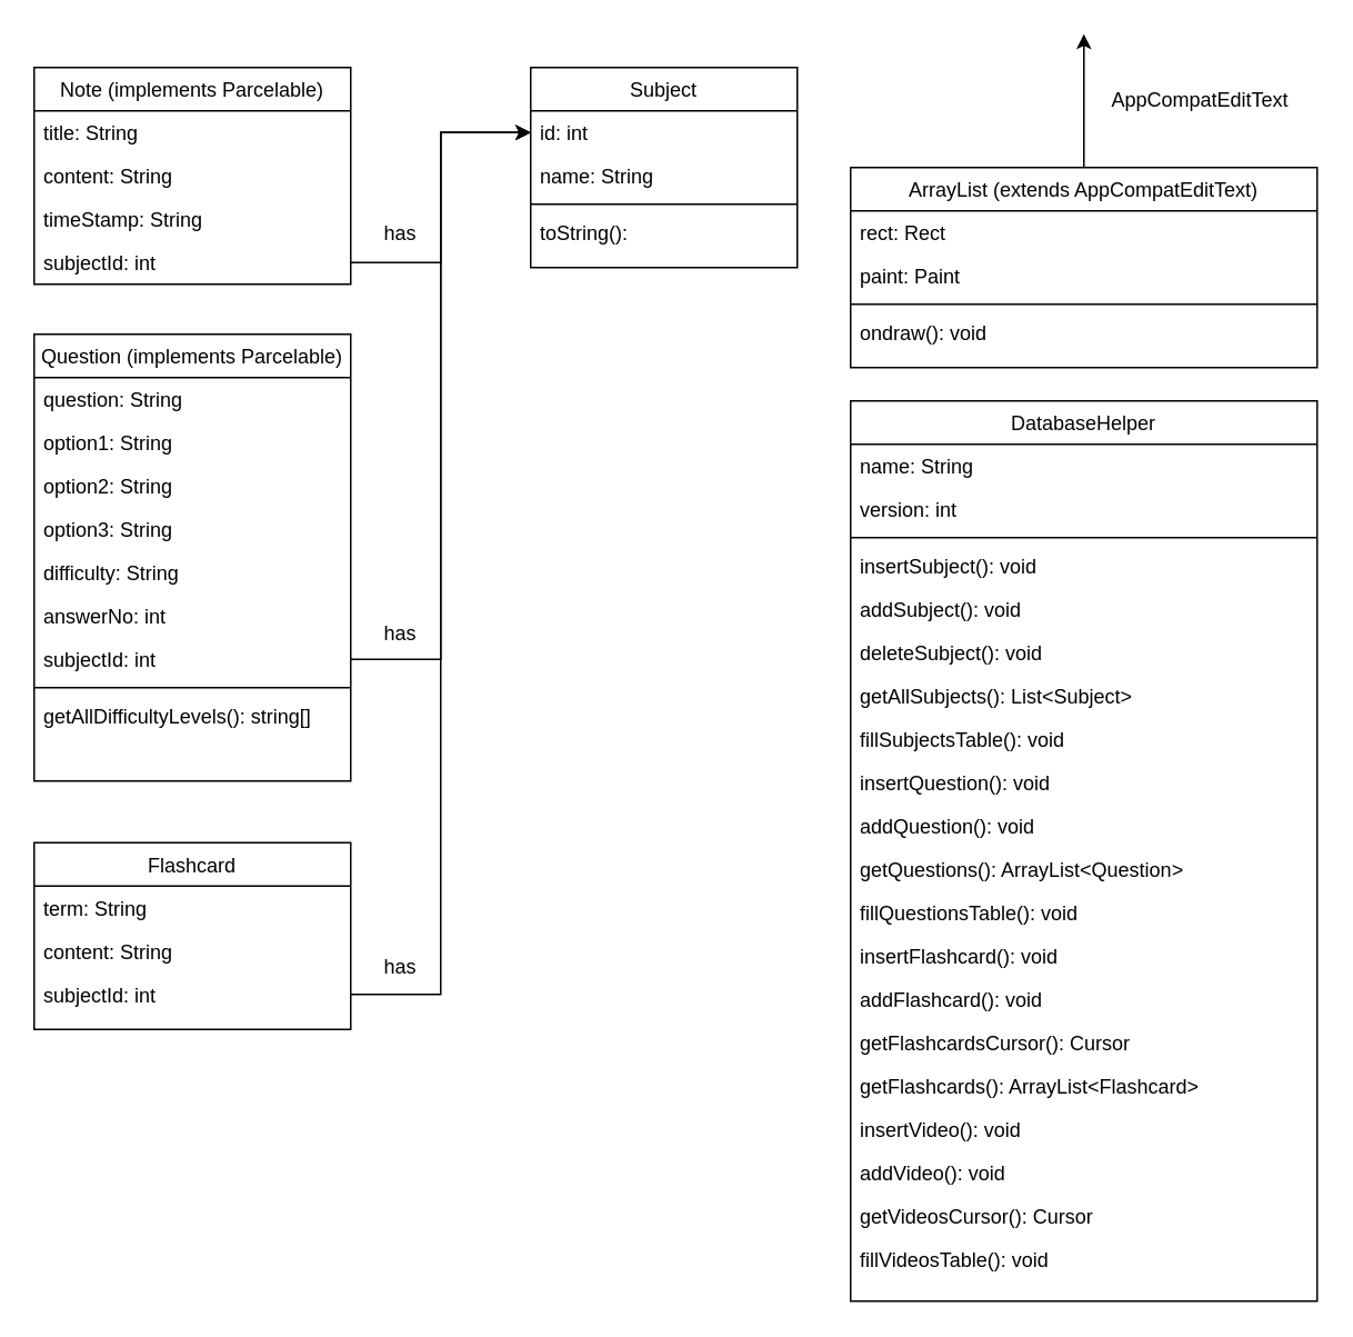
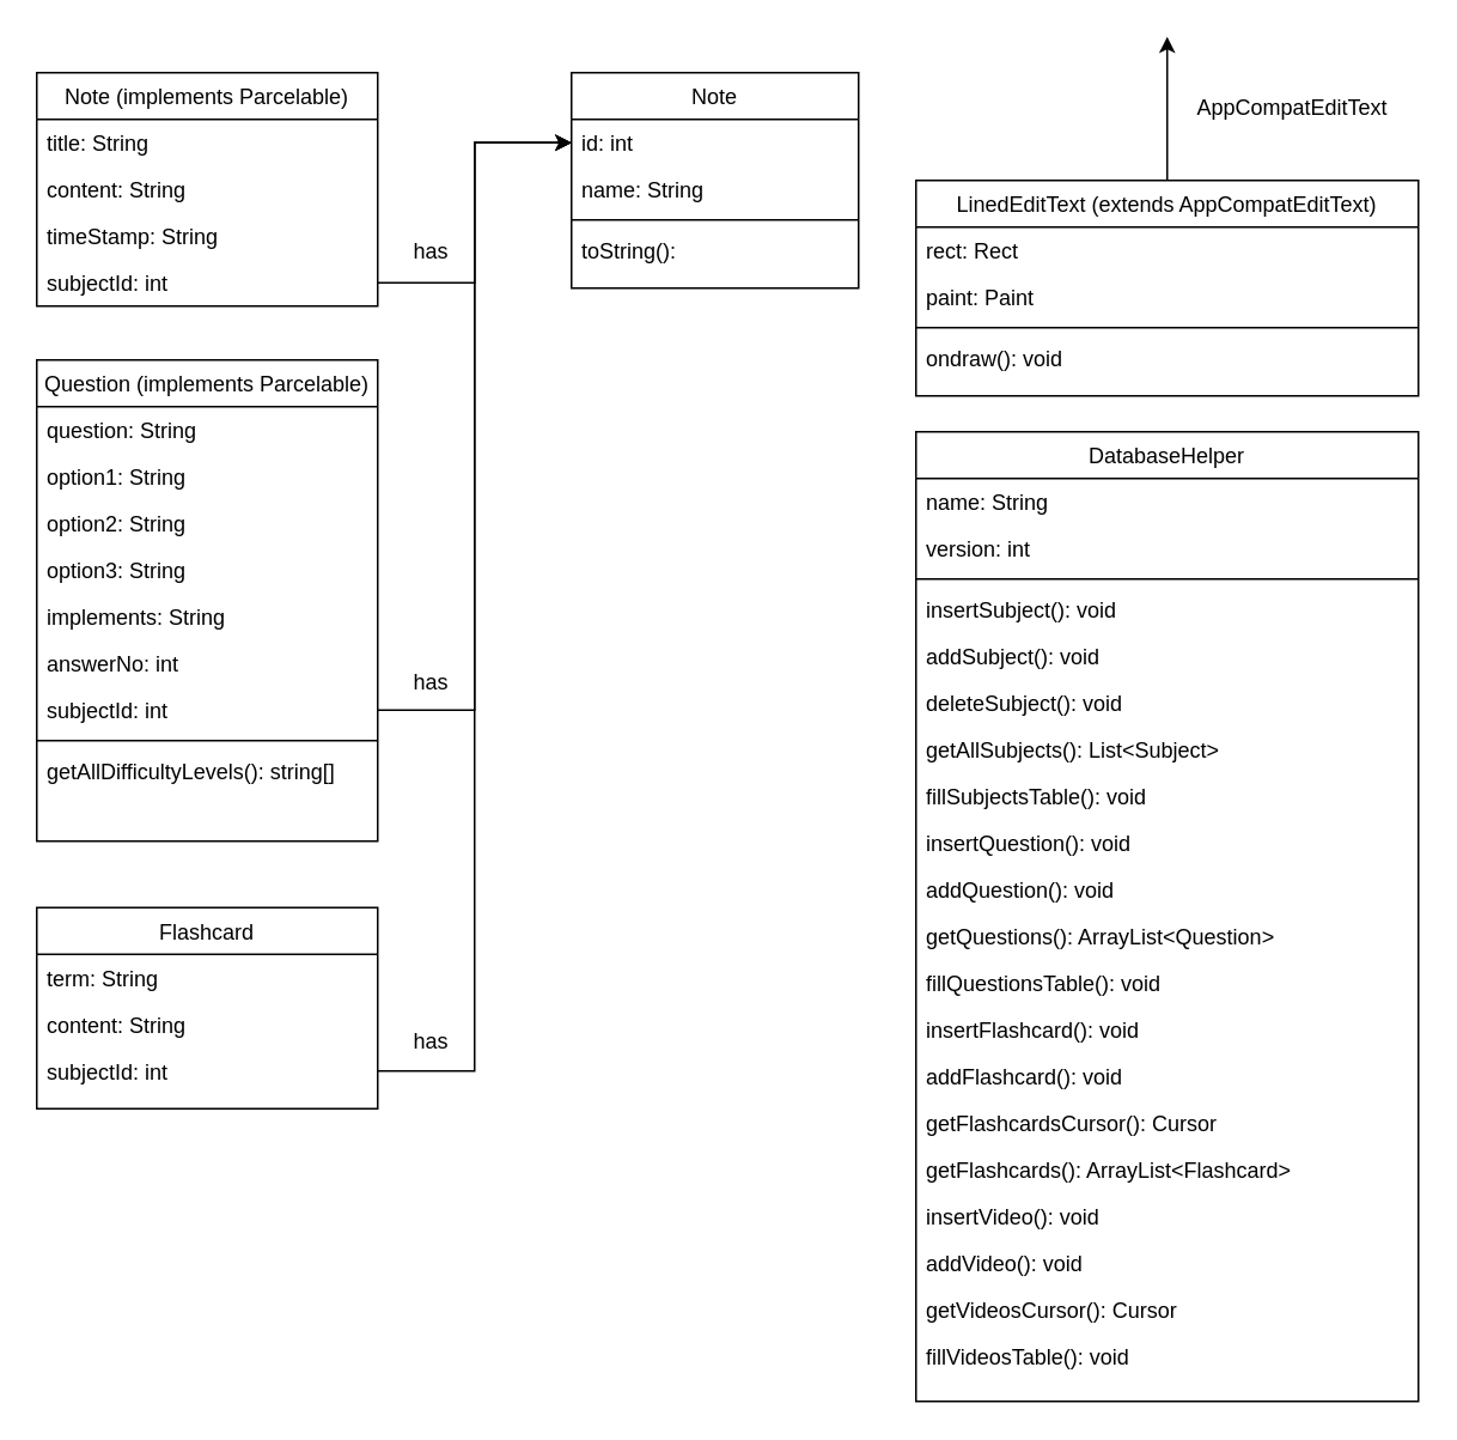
  <mxCell id="0" />
  <mxCell id="1" parent="0" />
  <mxCell id="2" style="edgeStyle=orthogonalEdgeStyle;rounded=0;orthogonalLoop=1;jettySize=auto;html=1;" parent="1" source="17" target="9" edge="1"><mxGeometry relative="1" as="geometry" /></mxCell>
  <mxCell id="3" style="edgeStyle=orthogonalEdgeStyle;rounded=0;orthogonalLoop=1;jettySize=auto;html=1;" parent="1" source="31" target="9" edge="1"><mxGeometry relative="1" as="geometry"><mxPoint x="300" y="90" as="targetPoint" /></mxGeometry></mxCell>
  <mxCell id="4" value="has" style="text;html=1;strokeColor=none;fillColor=none;align=center;verticalAlign=middle;whiteSpace=wrap;rounded=0;" parent="1" vertex="1"><mxGeometry x="220" y="130" width="40" height="20" as="geometry" /></mxCell>
  <mxCell id="5" value="has" style="text;html=1;strokeColor=none;fillColor=none;align=center;verticalAlign=middle;whiteSpace=wrap;rounded=0;" parent="1" vertex="1"><mxGeometry x="220" y="370" width="40" height="20" as="geometry" /></mxCell>
  <mxCell id="6" value="has" style="text;html=1;strokeColor=none;fillColor=none;align=center;verticalAlign=middle;whiteSpace=wrap;rounded=0;" parent="1" vertex="1"><mxGeometry x="220" y="570" width="40" height="20" as="geometry" /></mxCell>
  <mxCell id="7" style="edgeStyle=orthogonalEdgeStyle;rounded=0;orthogonalLoop=1;jettySize=auto;html=1;" parent="1" source="25" target="9" edge="1"><mxGeometry relative="1" as="geometry" /></mxCell>
- <mxCell id="8" value="Subject" style="swimlane;fontStyle=0;align=center;verticalAlign=top;childLayout=stackLayout;horizontal=1;startSize=26;horizontalStack=0;resizeParent=1;resizeLast=0;collapsible=1;marginBottom=0;rounded=0;shadow=0;strokeWidth=1;" parent="1" vertex="1"><mxGeometry x="318" y="40" width="160" height="120" as="geometry"><mxRectangle x="550" y="140" width="160" height="26" as="alternateBounds" /></mxGeometry></mxCell>
+ <mxCell id="8" value="Note" style="swimlane;fontStyle=0;align=center;verticalAlign=top;childLayout=stackLayout;horizontal=1;startSize=26;horizontalStack=0;resizeParent=1;resizeLast=0;collapsible=1;marginBottom=0;rounded=0;shadow=0;strokeWidth=1;" parent="1" vertex="1"><mxGeometry x="318" y="40" width="160" height="120" as="geometry"><mxRectangle x="550" y="140" width="160" height="26" as="alternateBounds" /></mxGeometry></mxCell>
  <mxCell id="9" value="id: int" style="text;align=left;verticalAlign=top;spacingLeft=4;spacingRight=4;overflow=hidden;rotatable=0;points=[[0,0.5],[1,0.5]];portConstraint=eastwest;" parent="8" vertex="1"><mxGeometry y="26" width="160" height="26" as="geometry" /></mxCell>
  <mxCell id="10" value="name: String" style="text;align=left;verticalAlign=top;spacingLeft=4;spacingRight=4;overflow=hidden;rotatable=0;points=[[0,0.5],[1,0.5]];portConstraint=eastwest;rounded=0;shadow=0;html=0;" parent="8" vertex="1"><mxGeometry y="52" width="160" height="26" as="geometry" /></mxCell>
  <mxCell id="11" value="" style="line;html=1;strokeWidth=1;align=left;verticalAlign=middle;spacingTop=-1;spacingLeft=3;spacingRight=3;rotatable=0;labelPosition=right;points=[];portConstraint=eastwest;" parent="8" vertex="1"><mxGeometry y="78" width="160" height="8" as="geometry" /></mxCell>
  <mxCell id="12" value="toString(): " style="text;align=left;verticalAlign=top;spacingLeft=4;spacingRight=4;overflow=hidden;rotatable=0;points=[[0,0.5],[1,0.5]];portConstraint=eastwest;" parent="8" vertex="1"><mxGeometry y="86" width="160" height="26" as="geometry" /></mxCell>
  <mxCell id="13" value="Note (implements Parcelable)" style="swimlane;fontStyle=0;align=center;verticalAlign=top;childLayout=stackLayout;horizontal=1;startSize=26;horizontalStack=0;resizeParent=1;resizeLast=0;collapsible=1;marginBottom=0;rounded=0;shadow=0;strokeWidth=1;" parent="1" vertex="1"><mxGeometry x="20" y="40" width="190" height="130" as="geometry"><mxRectangle x="230" y="140" width="160" height="26" as="alternateBounds" /></mxGeometry></mxCell>
  <mxCell id="14" value="title: String" style="text;align=left;verticalAlign=top;spacingLeft=4;spacingRight=4;overflow=hidden;rotatable=0;points=[[0,0.5],[1,0.5]];portConstraint=eastwest;" parent="13" vertex="1"><mxGeometry y="26" width="190" height="26" as="geometry" /></mxCell>
  <mxCell id="15" value="content: String" style="text;align=left;verticalAlign=top;spacingLeft=4;spacingRight=4;overflow=hidden;rotatable=0;points=[[0,0.5],[1,0.5]];portConstraint=eastwest;rounded=0;shadow=0;html=0;" parent="13" vertex="1"><mxGeometry y="52" width="190" height="26" as="geometry" /></mxCell>
  <mxCell id="16" value="timeStamp: String" style="text;align=left;verticalAlign=top;spacingLeft=4;spacingRight=4;overflow=hidden;rotatable=0;points=[[0,0.5],[1,0.5]];portConstraint=eastwest;rounded=0;shadow=0;html=0;" parent="13" vertex="1"><mxGeometry y="78" width="190" height="26" as="geometry" /></mxCell>
  <mxCell id="17" value="subjectId: int" style="text;align=left;verticalAlign=top;spacingLeft=4;spacingRight=4;overflow=hidden;rotatable=0;points=[[0,0.5],[1,0.5]];portConstraint=eastwest;rounded=0;shadow=0;html=0;" parent="13" vertex="1"><mxGeometry y="104" width="190" height="26" as="geometry" /></mxCell>
  <mxCell id="18" value="Question (implements Parcelable)" style="swimlane;fontStyle=0;align=center;verticalAlign=top;childLayout=stackLayout;horizontal=1;startSize=26;horizontalStack=0;resizeParent=1;resizeLast=0;collapsible=1;marginBottom=0;rounded=0;shadow=0;strokeWidth=1;" parent="1" vertex="1"><mxGeometry x="20" y="200" width="190" height="268" as="geometry"><mxRectangle x="130" y="380" width="160" height="26" as="alternateBounds" /></mxGeometry></mxCell>
  <mxCell id="19" value="question: String" style="text;align=left;verticalAlign=top;spacingLeft=4;spacingRight=4;overflow=hidden;rotatable=0;points=[[0,0.5],[1,0.5]];portConstraint=eastwest;" parent="18" vertex="1"><mxGeometry y="26" width="190" height="26" as="geometry" /></mxCell>
  <mxCell id="20" value="option1: String" style="text;align=left;verticalAlign=top;spacingLeft=4;spacingRight=4;overflow=hidden;rotatable=0;points=[[0,0.5],[1,0.5]];portConstraint=eastwest;rounded=0;shadow=0;html=0;" parent="18" vertex="1"><mxGeometry y="52" width="190" height="26" as="geometry" /></mxCell>
  <mxCell id="21" value="option2: String" style="text;align=left;verticalAlign=top;spacingLeft=4;spacingRight=4;overflow=hidden;rotatable=0;points=[[0,0.5],[1,0.5]];portConstraint=eastwest;rounded=0;shadow=0;html=0;" parent="18" vertex="1"><mxGeometry y="78" width="190" height="26" as="geometry" /></mxCell>
  <mxCell id="22" value="option3: String" style="text;align=left;verticalAlign=top;spacingLeft=4;spacingRight=4;overflow=hidden;rotatable=0;points=[[0,0.5],[1,0.5]];portConstraint=eastwest;rounded=0;shadow=0;html=0;" parent="18" vertex="1"><mxGeometry y="104" width="190" height="26" as="geometry" /></mxCell>
- <mxCell id="23" value="difficulty: String" style="text;align=left;verticalAlign=top;spacingLeft=4;spacingRight=4;overflow=hidden;rotatable=0;points=[[0,0.5],[1,0.5]];portConstraint=eastwest;rounded=0;shadow=0;html=0;" parent="18" vertex="1"><mxGeometry y="130" width="190" height="26" as="geometry" /></mxCell>
+ <mxCell id="23" value="implements: String" style="text;align=left;verticalAlign=top;spacingLeft=4;spacingRight=4;overflow=hidden;rotatable=0;points=[[0,0.5],[1,0.5]];portConstraint=eastwest;rounded=0;shadow=0;html=0;" parent="18" vertex="1"><mxGeometry y="130" width="190" height="26" as="geometry" /></mxCell>
  <mxCell id="24" value="answerNo: int" style="text;align=left;verticalAlign=top;spacingLeft=4;spacingRight=4;overflow=hidden;rotatable=0;points=[[0,0.5],[1,0.5]];portConstraint=eastwest;rounded=0;shadow=0;html=0;" parent="18" vertex="1"><mxGeometry y="156" width="190" height="26" as="geometry" /></mxCell>
  <mxCell id="25" value="subjectId: int" style="text;align=left;verticalAlign=top;spacingLeft=4;spacingRight=4;overflow=hidden;rotatable=0;points=[[0,0.5],[1,0.5]];portConstraint=eastwest;rounded=0;shadow=0;html=0;" parent="18" vertex="1"><mxGeometry y="182" width="190" height="26" as="geometry" /></mxCell>
  <mxCell id="26" value="" style="line;html=1;strokeWidth=1;align=left;verticalAlign=middle;spacingTop=-1;spacingLeft=3;spacingRight=3;rotatable=0;labelPosition=right;points=[];portConstraint=eastwest;" parent="18" vertex="1"><mxGeometry y="208" width="190" height="8" as="geometry" /></mxCell>
  <mxCell id="27" value="getAllDifficultyLevels(): string[]" style="text;align=left;verticalAlign=top;spacingLeft=4;spacingRight=4;overflow=hidden;rotatable=0;points=[[0,0.5],[1,0.5]];portConstraint=eastwest;fontStyle=0" parent="18" vertex="1"><mxGeometry y="216" width="190" height="26" as="geometry" /></mxCell>
  <mxCell id="28" value="Flashcard" style="swimlane;fontStyle=0;align=center;verticalAlign=top;childLayout=stackLayout;horizontal=1;startSize=26;horizontalStack=0;resizeParent=1;resizeLast=0;collapsible=1;marginBottom=0;rounded=0;shadow=0;strokeWidth=1;" parent="1" vertex="1"><mxGeometry x="20" y="505" width="190" height="112" as="geometry"><mxRectangle x="340" y="380" width="170" height="26" as="alternateBounds" /></mxGeometry></mxCell>
  <mxCell id="29" value="term: String" style="text;align=left;verticalAlign=top;spacingLeft=4;spacingRight=4;overflow=hidden;rotatable=0;points=[[0,0.5],[1,0.5]];portConstraint=eastwest;" parent="28" vertex="1"><mxGeometry y="26" width="190" height="26" as="geometry" /></mxCell>
  <mxCell id="30" value="content: String" style="text;align=left;verticalAlign=top;spacingLeft=4;spacingRight=4;overflow=hidden;rotatable=0;points=[[0,0.5],[1,0.5]];portConstraint=eastwest;rounded=0;shadow=0;html=0;" parent="28" vertex="1"><mxGeometry y="52" width="190" height="26" as="geometry" /></mxCell>
  <mxCell id="31" value="subjectId: int" style="text;align=left;verticalAlign=top;spacingLeft=4;spacingRight=4;overflow=hidden;rotatable=0;points=[[0,0.5],[1,0.5]];portConstraint=eastwest;rounded=0;shadow=0;html=0;" parent="28" vertex="1"><mxGeometry y="78" width="190" height="26" as="geometry" /></mxCell>
  <mxCell id="32" style="edgeStyle=orthogonalEdgeStyle;rounded=0;orthogonalLoop=1;jettySize=auto;html=1;exitX=0.5;exitY=0;exitDx=0;exitDy=0;" parent="1" source="34" edge="1"><mxGeometry relative="1" as="geometry"><mxPoint x="650" y="20" as="targetPoint" /></mxGeometry></mxCell>
  <mxCell id="33" value="AppCompatEditText" style="text;html=1;strokeColor=none;fillColor=none;align=center;verticalAlign=middle;whiteSpace=wrap;rounded=0;" parent="1" vertex="1"><mxGeometry x="700" y="50" width="40" height="20" as="geometry" /></mxCell>
- <mxCell id="34" value="ArrayList (extends AppCompatEditText)" style="swimlane;fontStyle=0;align=center;verticalAlign=top;childLayout=stackLayout;horizontal=1;startSize=26;horizontalStack=0;resizeParent=1;resizeLast=0;collapsible=1;marginBottom=0;rounded=0;shadow=0;strokeWidth=1;" parent="1" vertex="1"><mxGeometry x="510" y="100" width="280" height="120" as="geometry"><mxRectangle x="550" y="140" width="160" height="26" as="alternateBounds" /></mxGeometry></mxCell>
+ <mxCell id="34" value="LinedEditText (extends AppCompatEditText)" style="swimlane;fontStyle=0;align=center;verticalAlign=top;childLayout=stackLayout;horizontal=1;startSize=26;horizontalStack=0;resizeParent=1;resizeLast=0;collapsible=1;marginBottom=0;rounded=0;shadow=0;strokeWidth=1;" parent="1" vertex="1"><mxGeometry x="510" y="100" width="280" height="120" as="geometry"><mxRectangle x="550" y="140" width="160" height="26" as="alternateBounds" /></mxGeometry></mxCell>
  <mxCell id="35" value="rect: Rect" style="text;align=left;verticalAlign=top;spacingLeft=4;spacingRight=4;overflow=hidden;rotatable=0;points=[[0,0.5],[1,0.5]];portConstraint=eastwest;" parent="34" vertex="1"><mxGeometry y="26" width="280" height="26" as="geometry" /></mxCell>
  <mxCell id="36" value="paint: Paint" style="text;align=left;verticalAlign=top;spacingLeft=4;spacingRight=4;overflow=hidden;rotatable=0;points=[[0,0.5],[1,0.5]];portConstraint=eastwest;rounded=0;shadow=0;html=0;" parent="34" vertex="1"><mxGeometry y="52" width="280" height="26" as="geometry" /></mxCell>
  <mxCell id="37" value="" style="line;html=1;strokeWidth=1;align=left;verticalAlign=middle;spacingTop=-1;spacingLeft=3;spacingRight=3;rotatable=0;labelPosition=right;points=[];portConstraint=eastwest;" parent="34" vertex="1"><mxGeometry y="78" width="280" height="8" as="geometry" /></mxCell>
  <mxCell id="38" value="ondraw(): void" style="text;align=left;verticalAlign=top;spacingLeft=4;spacingRight=4;overflow=hidden;rotatable=0;points=[[0,0.5],[1,0.5]];portConstraint=eastwest;" parent="34" vertex="1"><mxGeometry y="86" width="280" height="26" as="geometry" /></mxCell>
  <mxCell id="39" value="DatabaseHelper" style="swimlane;fontStyle=0;align=center;verticalAlign=top;childLayout=stackLayout;horizontal=1;startSize=26;horizontalStack=0;resizeParent=1;resizeLast=0;collapsible=1;marginBottom=0;rounded=0;shadow=0;strokeWidth=1;" parent="1" vertex="1"><mxGeometry x="510" y="240" width="280" height="540" as="geometry"><mxRectangle x="550" y="140" width="160" height="26" as="alternateBounds" /></mxGeometry></mxCell>
  <mxCell id="40" value="name: String" style="text;align=left;verticalAlign=top;spacingLeft=4;spacingRight=4;overflow=hidden;rotatable=0;points=[[0,0.5],[1,0.5]];portConstraint=eastwest;" parent="39" vertex="1"><mxGeometry y="26" width="280" height="26" as="geometry" /></mxCell>
  <mxCell id="41" value="version: int" style="text;align=left;verticalAlign=top;spacingLeft=4;spacingRight=4;overflow=hidden;rotatable=0;points=[[0,0.5],[1,0.5]];portConstraint=eastwest;rounded=0;shadow=0;html=0;" parent="39" vertex="1"><mxGeometry y="52" width="280" height="26" as="geometry" /></mxCell>
  <mxCell id="42" value="" style="line;html=1;strokeWidth=1;align=left;verticalAlign=middle;spacingTop=-1;spacingLeft=3;spacingRight=3;rotatable=0;labelPosition=right;points=[];portConstraint=eastwest;" parent="39" vertex="1"><mxGeometry y="78" width="280" height="8" as="geometry" /></mxCell>
  <mxCell id="43" value="insertSubject(): void" style="text;align=left;verticalAlign=top;spacingLeft=4;spacingRight=4;overflow=hidden;rotatable=0;points=[[0,0.5],[1,0.5]];portConstraint=eastwest;" parent="39" vertex="1"><mxGeometry y="86" width="280" height="26" as="geometry" /></mxCell>
  <mxCell id="44" value="addSubject(): void" style="text;align=left;verticalAlign=top;spacingLeft=4;spacingRight=4;overflow=hidden;rotatable=0;points=[[0,0.5],[1,0.5]];portConstraint=eastwest;" parent="39" vertex="1"><mxGeometry y="112" width="280" height="26" as="geometry" /></mxCell>
  <mxCell id="45" value="deleteSubject(): void" style="text;align=left;verticalAlign=top;spacingLeft=4;spacingRight=4;overflow=hidden;rotatable=0;points=[[0,0.5],[1,0.5]];portConstraint=eastwest;" parent="39" vertex="1"><mxGeometry y="138" width="280" height="26" as="geometry" /></mxCell>
  <mxCell id="46" value="getAllSubjects(): List&lt;Subject&gt;" style="text;align=left;verticalAlign=top;spacingLeft=4;spacingRight=4;overflow=hidden;rotatable=0;points=[[0,0.5],[1,0.5]];portConstraint=eastwest;" parent="39" vertex="1"><mxGeometry y="164" width="280" height="26" as="geometry" /></mxCell>
  <mxCell id="47" value="fillSubjectsTable(): void" style="text;align=left;verticalAlign=top;spacingLeft=4;spacingRight=4;overflow=hidden;rotatable=0;points=[[0,0.5],[1,0.5]];portConstraint=eastwest;" parent="39" vertex="1"><mxGeometry y="190" width="280" height="26" as="geometry" /></mxCell>
  <mxCell id="48" value="insertQuestion(): void" style="text;align=left;verticalAlign=top;spacingLeft=4;spacingRight=4;overflow=hidden;rotatable=0;points=[[0,0.5],[1,0.5]];portConstraint=eastwest;" parent="39" vertex="1"><mxGeometry y="216" width="280" height="26" as="geometry" /></mxCell>
  <mxCell id="49" value="addQuestion(): void" style="text;align=left;verticalAlign=top;spacingLeft=4;spacingRight=4;overflow=hidden;rotatable=0;points=[[0,0.5],[1,0.5]];portConstraint=eastwest;" parent="39" vertex="1"><mxGeometry y="242" width="280" height="26" as="geometry" /></mxCell>
  <mxCell id="50" value="getQuestions(): ArrayList&lt;Question&gt;" style="text;align=left;verticalAlign=top;spacingLeft=4;spacingRight=4;overflow=hidden;rotatable=0;points=[[0,0.5],[1,0.5]];portConstraint=eastwest;" parent="39" vertex="1"><mxGeometry y="268" width="280" height="26" as="geometry" /></mxCell>
  <mxCell id="51" value="fillQuestionsTable(): void" style="text;align=left;verticalAlign=top;spacingLeft=4;spacingRight=4;overflow=hidden;rotatable=0;points=[[0,0.5],[1,0.5]];portConstraint=eastwest;" parent="39" vertex="1"><mxGeometry y="294" width="280" height="26" as="geometry" /></mxCell>
  <mxCell id="52" value="insertFlashcard(): void" style="text;align=left;verticalAlign=top;spacingLeft=4;spacingRight=4;overflow=hidden;rotatable=0;points=[[0,0.5],[1,0.5]];portConstraint=eastwest;" parent="39" vertex="1"><mxGeometry y="320" width="280" height="26" as="geometry" /></mxCell>
  <mxCell id="53" value="addFlashcard(): void" style="text;align=left;verticalAlign=top;spacingLeft=4;spacingRight=4;overflow=hidden;rotatable=0;points=[[0,0.5],[1,0.5]];portConstraint=eastwest;" parent="39" vertex="1"><mxGeometry y="346" width="280" height="26" as="geometry" /></mxCell>
  <mxCell id="54" value="getFlashcardsCursor(): Cursor" style="text;align=left;verticalAlign=top;spacingLeft=4;spacingRight=4;overflow=hidden;rotatable=0;points=[[0,0.5],[1,0.5]];portConstraint=eastwest;" parent="39" vertex="1"><mxGeometry y="372" width="280" height="26" as="geometry" /></mxCell>
  <mxCell id="55" value="getFlashcards(): ArrayList&lt;Flashcard&gt;" style="text;align=left;verticalAlign=top;spacingLeft=4;spacingRight=4;overflow=hidden;rotatable=0;points=[[0,0.5],[1,0.5]];portConstraint=eastwest;" parent="39" vertex="1"><mxGeometry y="398" width="280" height="26" as="geometry" /></mxCell>
  <mxCell id="56" value="insertVideo(): void" style="text;align=left;verticalAlign=top;spacingLeft=4;spacingRight=4;overflow=hidden;rotatable=0;points=[[0,0.5],[1,0.5]];portConstraint=eastwest;" parent="39" vertex="1"><mxGeometry y="424" width="280" height="26" as="geometry" /></mxCell>
  <mxCell id="57" value="addVideo(): void" style="text;align=left;verticalAlign=top;spacingLeft=4;spacingRight=4;overflow=hidden;rotatable=0;points=[[0,0.5],[1,0.5]];portConstraint=eastwest;" parent="39" vertex="1"><mxGeometry y="450" width="280" height="26" as="geometry" /></mxCell>
  <mxCell id="58" value="getVideosCursor(): Cursor" style="text;align=left;verticalAlign=top;spacingLeft=4;spacingRight=4;overflow=hidden;rotatable=0;points=[[0,0.5],[1,0.5]];portConstraint=eastwest;" parent="39" vertex="1"><mxGeometry y="476" width="280" height="26" as="geometry" /></mxCell>
  <mxCell id="59" value="fillVideosTable(): void" style="text;align=left;verticalAlign=top;spacingLeft=4;spacingRight=4;overflow=hidden;rotatable=0;points=[[0,0.5],[1,0.5]];portConstraint=eastwest;" parent="39" vertex="1"><mxGeometry y="502" width="280" height="26" as="geometry" /></mxCell>
